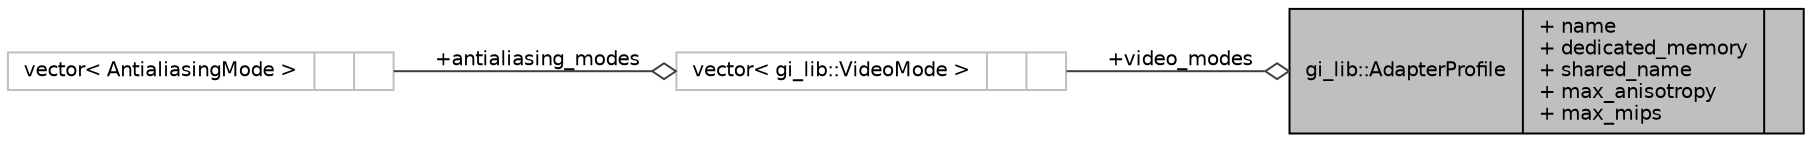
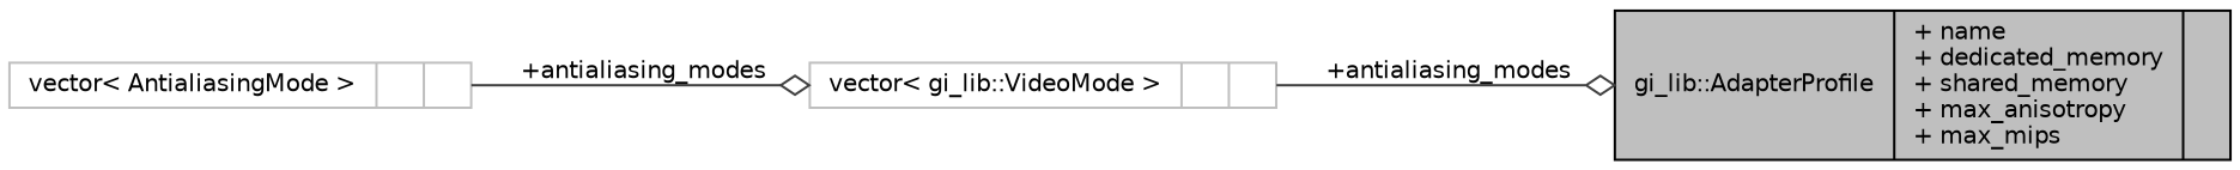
  digraph {
    rankdir=LR
    node [color=grey75 fillcolor=white fontname=Helvetica fontsize=10 shape=record style=filled]
    edge [arrowhead=odiamond color=grey25 fontname=Helvetica fontsize=10 labelfontname=Helvetica labelfontsize=10 style=solid]
-   n1 [color=black fillcolor=grey75 fontcolor=black height=0.2 label="{gi_lib::AdapterProfile\n|+ name\l+ dedicated_memory\l+ shared_name\l+ max_anisotropy\l+ max_mips\l|}" width=0.4]
+   n1 [color=black fillcolor=grey75 fontcolor=black height=0.2 label="{gi_lib::AdapterProfile\n|+ name\l+ dedicated_memory\l+ shared_memory\l+ max_anisotropy\l+ max_mips\l|}" width=0.4]
    n2 [height=0.2 label="{vector\< AntialiasingMode \>\n||}" width=0.4]
    n3 [height=0.2 label="{vector\< gi_lib::VideoMode \>\n||}" width=0.4]
    n2 -> n3 [label=" +antialiasing_modes"]
-   n3 -> n1 [label=" +video_modes"]
+   n3 -> n1 [label=" +antialiasing_modes"]
  }
